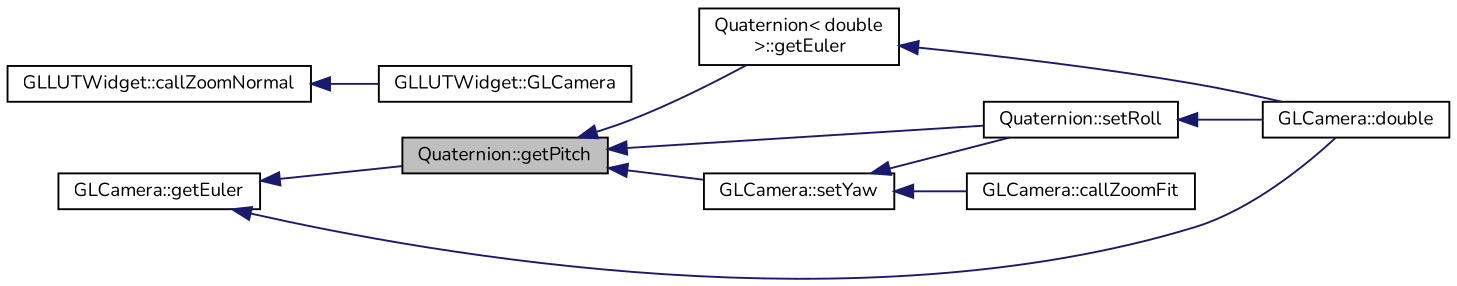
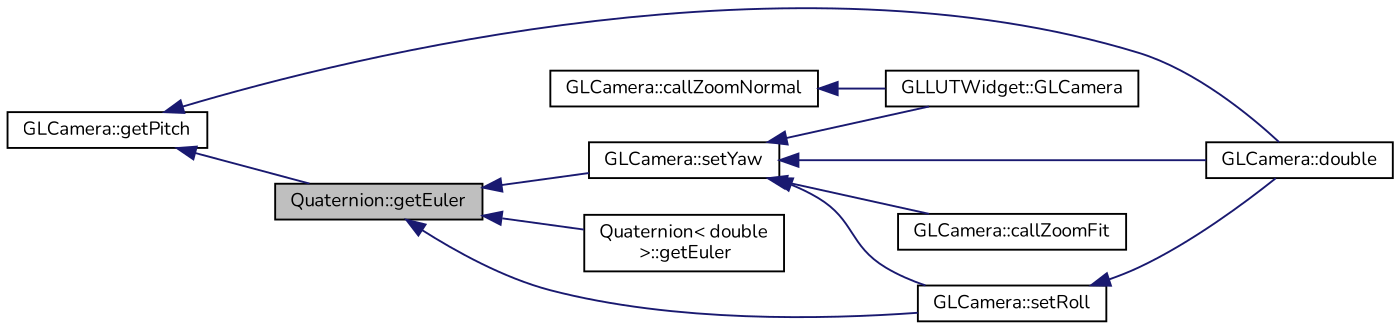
  digraph {
    fontname=Nunito
    rankdir=LR
    node [color=black fillcolor=white fontname=Nunito fontsize=10 shape=record style=filled]
    edge [color=midnightblue dir=back fontname=Nunito fontsize=10 labelfontname=Helvetica labelfontsize=10 style=solid]
-   n1 [fillcolor=grey75 fontcolor=black height=0.2 label="Quaternion::getPitch" width=0.4]
+   n1 [fillcolor=grey75 fontcolor=black height=0.2 label="Quaternion::getEuler" width=0.4]
    n2 [height=0.2 label="Quaternion\< double\l \>::getEuler" width=0.4]
-   n3 [height=0.2 label="Quaternion::setRoll" width=0.4]
+   n3 [height=0.2 label="GLCamera::setRoll" width=0.4]
    n4 [height=0.2 label="GLCamera::setYaw" width=0.4]
-   n5 [height=0.2 label="GLCamera::getEuler" width=0.4]
+   n5 [height=0.2 label="GLCamera::getPitch" width=0.4]
    n6 [height=0.2 label="GLCamera::double" width=0.4]
    n7 [height=0.2 label="GLCamera::callZoomFit" width=0.4]
    n8 [height=0.2 label="GLLUTWidget::GLCamera" width=0.4]
-   n9 [height=0.2 label="GLLUTWidget::callZoomNormal" width=0.4]
+   n9 [height=0.2 label="GLCamera::callZoomNormal" width=0.4]
    n1 -> n2
    n1 -> n3
    n1 -> n4
    n3 -> n6
    n4 -> n3
-   n2 -> n6
+   n4 -> n6
    n4 -> n7
+   n4 -> n8
    n5 -> n1
    n5 -> n6
    n9 -> n8
  }
